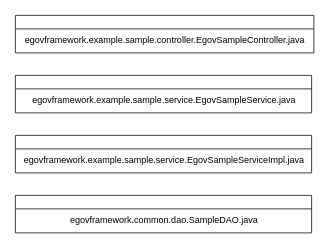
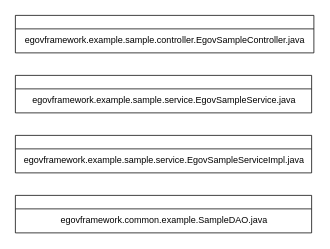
  <mxCell id="0" />
  <mxCell id="1" parent="0" />
  <mxCell id="2" value="" style="swimlane;fontStyle=0;align=center;verticalAlign=top;childLayout=stackLayout;horizontal=1;startSize=18;horizontalStack=0;resizeParent=1;resizeLast=0;collapsible=1;marginBottom=0;rounded=0;shadow=0;strokeWidth=1;" vertex="1" parent="1"><mxGeometry x="20" y="180" width="395" height="50" as="geometry"><mxRectangle x="30" y="320" width="170" height="26" as="alternateBounds" /></mxGeometry></mxCell>
  <mxCell id="3" value="egovframework.example.sample.service.EgovSampleServiceImpl.java" style="text;html=1;align=center;verticalAlign=middle;resizable=0;points=[];autosize=1;strokeColor=none;fillColor=none;" vertex="1" parent="2"><mxGeometry y="18" width="395" height="30" as="geometry" /></mxCell>
  <mxCell id="4" value="" style="swimlane;fontStyle=0;align=center;verticalAlign=top;childLayout=stackLayout;horizontal=1;startSize=18;horizontalStack=0;resizeParent=1;resizeLast=0;collapsible=1;marginBottom=0;rounded=0;shadow=0;strokeWidth=1;" vertex="1" parent="1"><mxGeometry x="20" y="100" width="395" height="50" as="geometry"><mxRectangle x="30" y="320" width="170" height="26" as="alternateBounds" /></mxGeometry></mxCell>
  <mxCell id="5" value="egovframework.example.sample.service.EgovSampleService.java" style="text;html=1;align=center;verticalAlign=middle;resizable=0;points=[];autosize=1;strokeColor=none;fillColor=none;" vertex="1" parent="4"><mxGeometry y="18" width="395" height="30" as="geometry" /></mxCell>
  <mxCell id="6" value="" style="swimlane;fontStyle=0;align=center;verticalAlign=top;childLayout=stackLayout;horizontal=1;startSize=18;horizontalStack=0;resizeParent=1;resizeLast=0;collapsible=1;marginBottom=0;rounded=0;shadow=0;strokeWidth=1;" vertex="1" parent="1"><mxGeometry x="20" y="20" width="398" height="50" as="geometry"><mxRectangle x="30" y="320" width="170" height="26" as="alternateBounds" /></mxGeometry></mxCell>
  <mxCell id="7" value="egovframework.example.sample.controller.EgovSampleController.java" style="text;html=1;align=center;verticalAlign=middle;resizable=0;points=[];autosize=1;strokeColor=none;fillColor=none;" vertex="1" parent="6"><mxGeometry y="18" width="398" height="30" as="geometry" /></mxCell>
  <mxCell id="8" value="" style="swimlane;fontStyle=0;align=center;verticalAlign=top;childLayout=stackLayout;horizontal=1;startSize=18;horizontalStack=0;resizeParent=1;resizeLast=0;collapsible=1;marginBottom=0;rounded=0;shadow=0;strokeWidth=1;" vertex="1" parent="1"><mxGeometry x="20" y="260" width="395" height="50" as="geometry"><mxRectangle x="30" y="320" width="170" height="26" as="alternateBounds" /></mxGeometry></mxCell>
- <mxCell id="9" value="egovframework.common.dao.SampleDAO.java" style="text;html=1;align=center;verticalAlign=middle;resizable=0;points=[];autosize=1;strokeColor=none;fillColor=none;" vertex="1" parent="8"><mxGeometry y="18" width="395" height="30" as="geometry" /></mxCell>
+ <mxCell id="9" value="egovframework.common.example.SampleDAO.java" style="text;html=1;align=center;verticalAlign=middle;resizable=0;points=[];autosize=1;strokeColor=none;fillColor=none;" vertex="1" parent="8"><mxGeometry y="18" width="395" height="30" as="geometry" /></mxCell>
